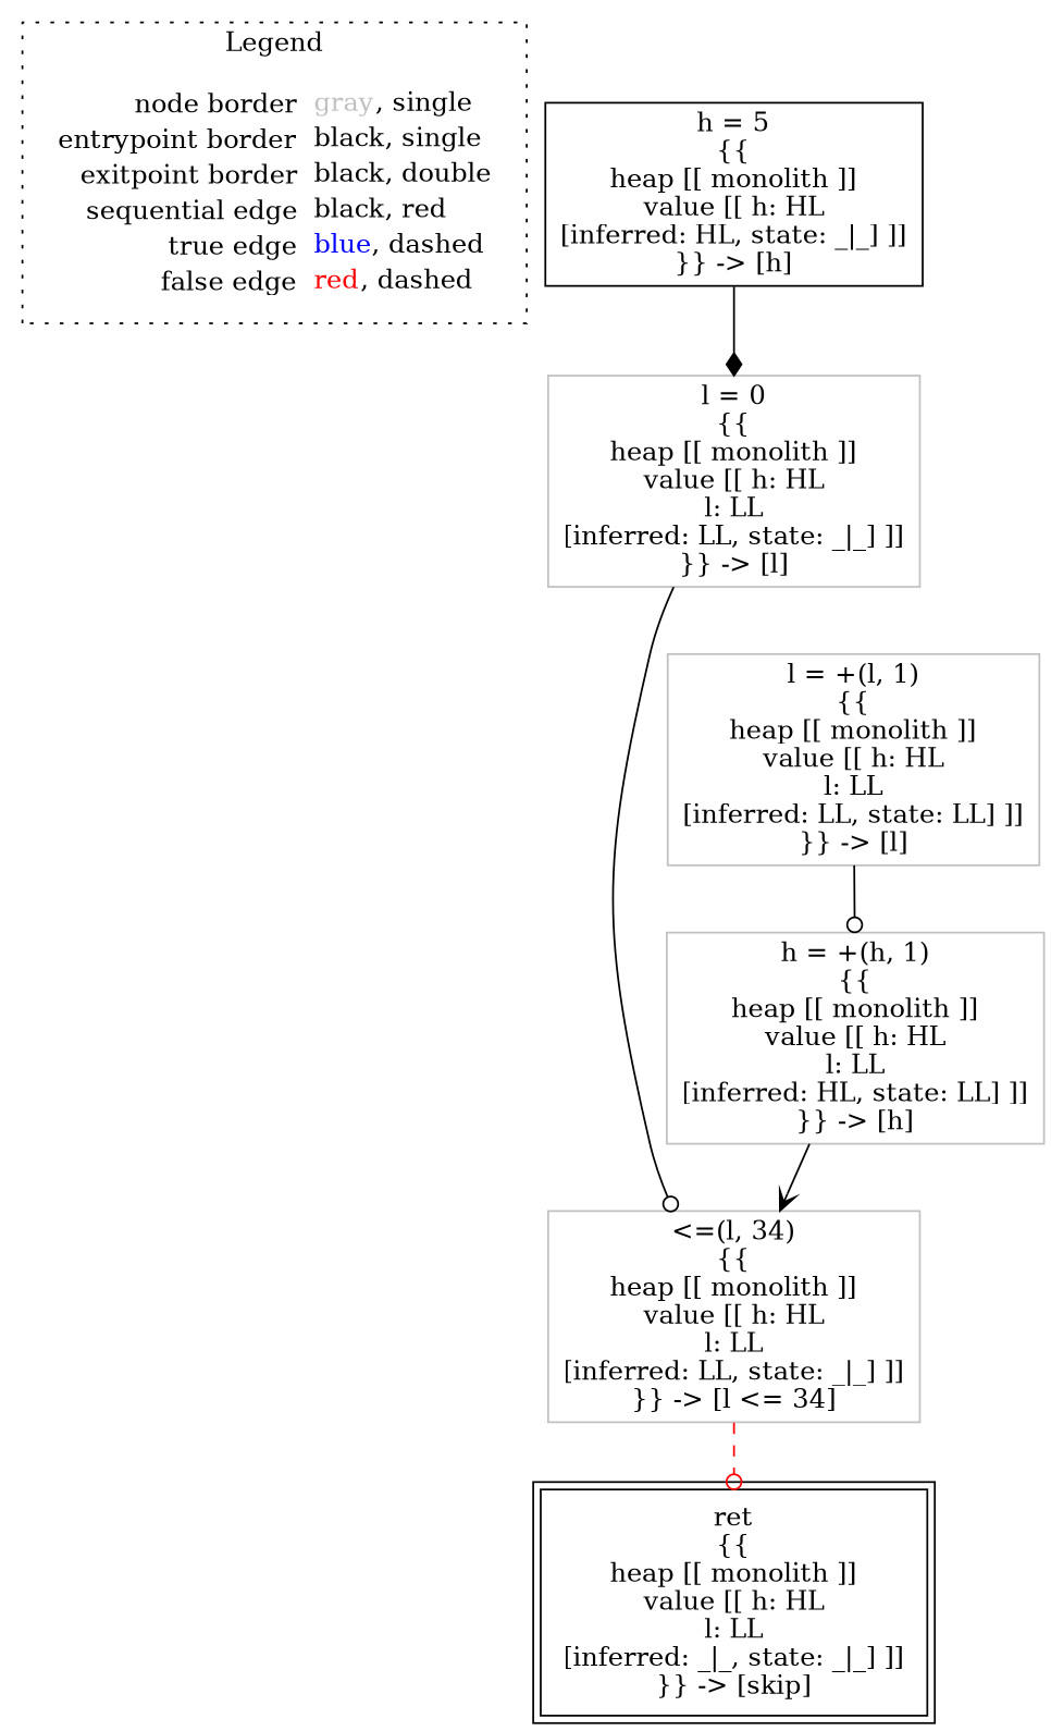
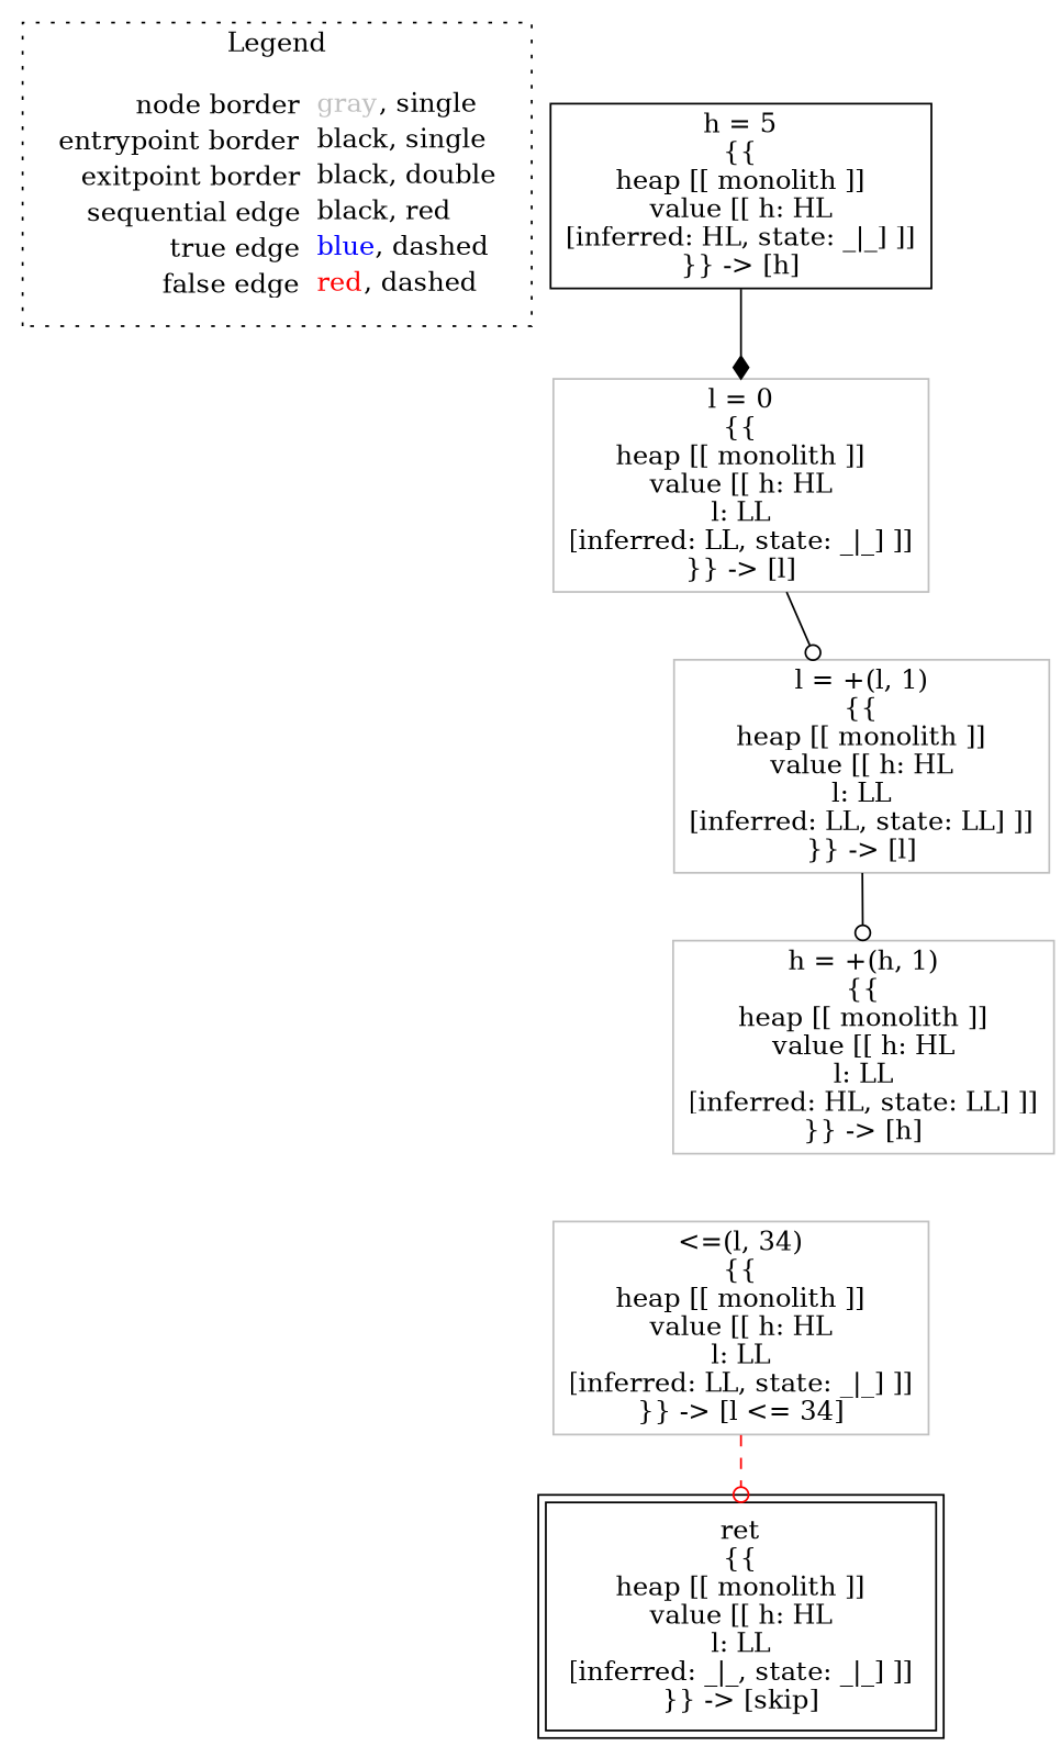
  digraph {
    node [shape=rect color=gray]
    edge [arrowhead=odot color=black]
    n1 [label=<<table border="0" cellpadding="2" cellspacing="0" cellborder="0"><tr><td align="right">node border&nbsp;</td><td align="left"><font color="gray">gray</font>, single</td></tr><tr><td align="right">entrypoint border&nbsp;</td><td align="left"><font color="black">black</font>, single</td></tr><tr><td align="right">exitpoint border&nbsp;</td><td align="left"><font color="black">black</font>, double</td></tr><tr><td align="right">sequential edge&nbsp;</td><td align="left"><font color="black">black</font>, red</td></tr><tr><td align="right">true edge&nbsp;</td><td align="left"><font color="blue">blue</font>, dashed</td></tr><tr><td align="right">false edge&nbsp;</td><td align="left"><font color="red">red</font>, dashed</td></tr></table>> shape=plaintext color=""]
    n2 [color=black label=<h = 5<BR/>{{<BR/>heap [[ monolith ]]<BR/>value [[ h: HL<BR/>[inferred: HL, state: _|_] ]]<BR/>}} -&gt; [h]>]
    n3 [label=<l = 0<BR/>{{<BR/>heap [[ monolith ]]<BR/>value [[ h: HL<BR/>l: LL<BR/>[inferred: LL, state: _|_] ]]<BR/>}} -&gt; [l]>]
    n4 [label=<&lt;=(l, 34)<BR/>{{<BR/>heap [[ monolith ]]<BR/>value [[ h: HL<BR/>l: LL<BR/>[inferred: LL, state: _|_] ]]<BR/>}} -&gt; [l &lt;= 34]>]
    n5 [label=<l = +(l, 1)<BR/>{{<BR/>heap [[ monolith ]]<BR/>value [[ h: HL<BR/>l: LL<BR/>[inferred: LL, state: LL] ]]<BR/>}} -&gt; [l]>]
    n6 [label=<h = +(h, 1)<BR/>{{<BR/>heap [[ monolith ]]<BR/>value [[ h: HL<BR/>l: LL<BR/>[inferred: HL, state: LL] ]]<BR/>}} -&gt; [h]>]
    n7 [color=black label=<ret<BR/>{{<BR/>heap [[ monolith ]]<BR/>value [[ h: HL<BR/>l: LL<BR/>[inferred: _|_, state: _|_] ]]<BR/>}} -&gt; [skip]> peripheries=2]
    subgraph cluster_1 {
      label=Legend
      style=dotted
      n1
    }
    n2 -> n3 [arrowhead=diamond]
-   n3 -> n4
+   n3 -> n5
    n4 -> n7 [color=red style=dashed]
    n5 -> n6
-   n6 -> n4 [arrowhead=vee]
  }
